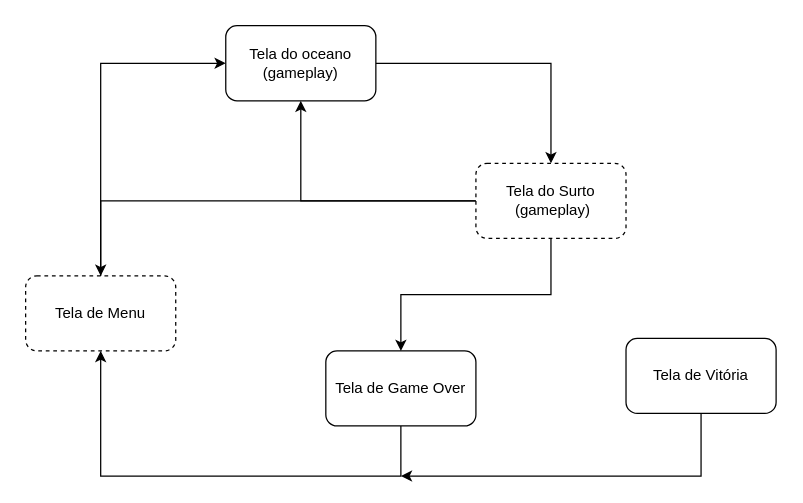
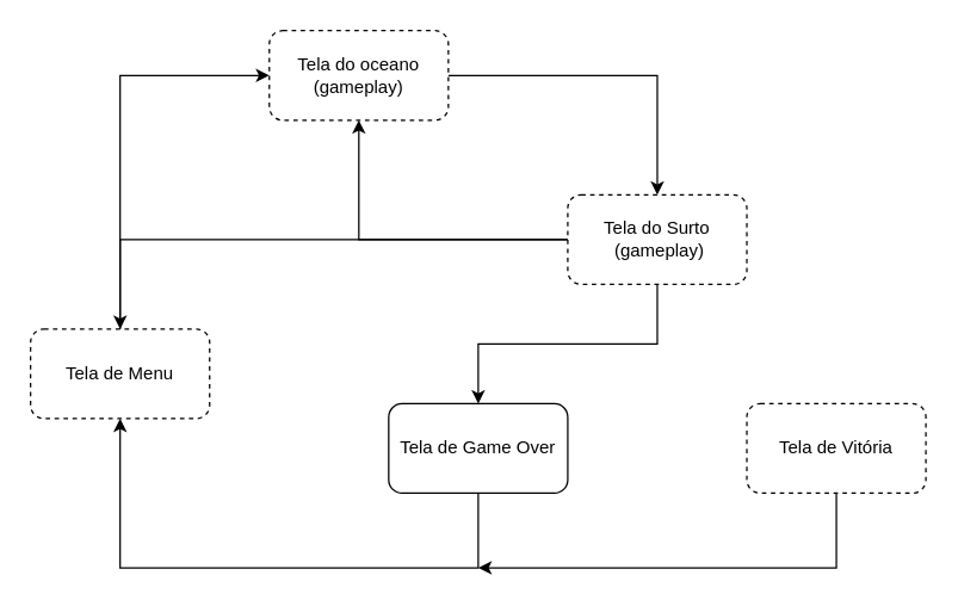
  <mxCell id="0" />
  <mxCell id="1" parent="0" />
  <mxCell id="2" style="edgeStyle=orthogonalEdgeStyle;rounded=0;orthogonalLoop=1;jettySize=auto;html=1;exitX=0.5;exitY=0;exitDx=0;exitDy=0;entryX=0;entryY=0.5;entryDx=0;entryDy=0;" edge="1" parent="1" source="3" target="6"><mxGeometry relative="1" as="geometry" /></mxCell>
  <mxCell id="3" value="Tela de Menu" style="rounded=1;whiteSpace=wrap;html=1;dashed=1;" parent="1" vertex="1"><mxGeometry x="20" y="220" width="120" height="60" as="geometry" /></mxCell>
- <mxCell id="4" value="Tela de Game Over" style="rounded=1;whiteSpace=wrap;html=1;" parent="1" vertex="1"><mxGeometry x="260" y="280" width="120" height="60" as="geometry" /></mxCell>
+ <mxCell id="4" value="Tela de Game Over" style="rounded=1;whiteSpace=wrap;html=1;" parent="1" vertex="1"><mxGeometry x="260" y="270" width="120" height="60" as="geometry" /></mxCell>
  <mxCell id="5" style="edgeStyle=orthogonalEdgeStyle;rounded=0;orthogonalLoop=1;jettySize=auto;html=1;entryX=0.5;entryY=0;entryDx=0;entryDy=0;" parent="1" source="6" target="10" edge="1"><mxGeometry relative="1" as="geometry" /></mxCell>
- <mxCell id="6" value="Tela do oceano (gameplay)" style="rounded=1;whiteSpace=wrap;html=1;" parent="1" vertex="1"><mxGeometry x="180" y="20" width="120" height="60" as="geometry" /></mxCell>
+ <mxCell id="6" value="Tela do oceano (gameplay)" style="rounded=1;whiteSpace=wrap;html=1;dashed=1;" parent="1" vertex="1"><mxGeometry x="180" y="20" width="120" height="60" as="geometry" /></mxCell>
  <mxCell id="7" style="edgeStyle=orthogonalEdgeStyle;rounded=0;orthogonalLoop=1;jettySize=auto;html=1;" parent="1" source="10" target="4" edge="1"><mxGeometry relative="1" as="geometry" /></mxCell>
  <mxCell id="8" style="edgeStyle=orthogonalEdgeStyle;rounded=0;orthogonalLoop=1;jettySize=auto;html=1;" parent="1" source="10" target="3" edge="1"><mxGeometry relative="1" as="geometry" /></mxCell>
  <mxCell id="9" style="edgeStyle=orthogonalEdgeStyle;rounded=0;orthogonalLoop=1;jettySize=auto;html=1;entryX=0.5;entryY=1;entryDx=0;entryDy=0;" edge="1" parent="1" source="10" target="6"><mxGeometry relative="1" as="geometry" /></mxCell>
  <mxCell id="10" value="&lt;div&gt;Tela do Surto&lt;/div&gt;&lt;div&gt;&amp;nbsp;(gameplay)&lt;/div&gt;" style="rounded=1;whiteSpace=wrap;html=1;dashed=1;" parent="1" vertex="1"><mxGeometry x="380" y="130" width="120" height="60" as="geometry" /></mxCell>
  <mxCell id="11" style="edgeStyle=orthogonalEdgeStyle;rounded=0;orthogonalLoop=1;jettySize=auto;html=1;" edge="1" parent="1" source="12"><mxGeometry relative="1" as="geometry"><mxPoint x="320" y="380" as="targetPoint" /><Array as="points"><mxPoint x="560" y="380" /></Array></mxGeometry></mxCell>
- <mxCell id="12" value="Tela de Vitória" style="rounded=1;whiteSpace=wrap;html=1;" parent="1" vertex="1"><mxGeometry x="500" y="270" width="120" height="60" as="geometry" /></mxCell>
+ <mxCell id="12" value="Tela de Vitória" style="rounded=1;whiteSpace=wrap;html=1;dashed=1;" parent="1" vertex="1"><mxGeometry x="500" y="270" width="120" height="60" as="geometry" /></mxCell>
  <mxCell id="13" style="edgeStyle=orthogonalEdgeStyle;rounded=0;orthogonalLoop=1;jettySize=auto;html=1;exitX=0.5;exitY=1;exitDx=0;exitDy=0;entryX=0.5;entryY=1;entryDx=0;entryDy=0;" parent="1" source="4" target="3" edge="1"><mxGeometry relative="1" as="geometry"><mxPoint x="445" y="420" as="sourcePoint" /><Array as="points"><mxPoint x="320" y="380" /><mxPoint x="80" y="380" /></Array></mxGeometry></mxCell>
